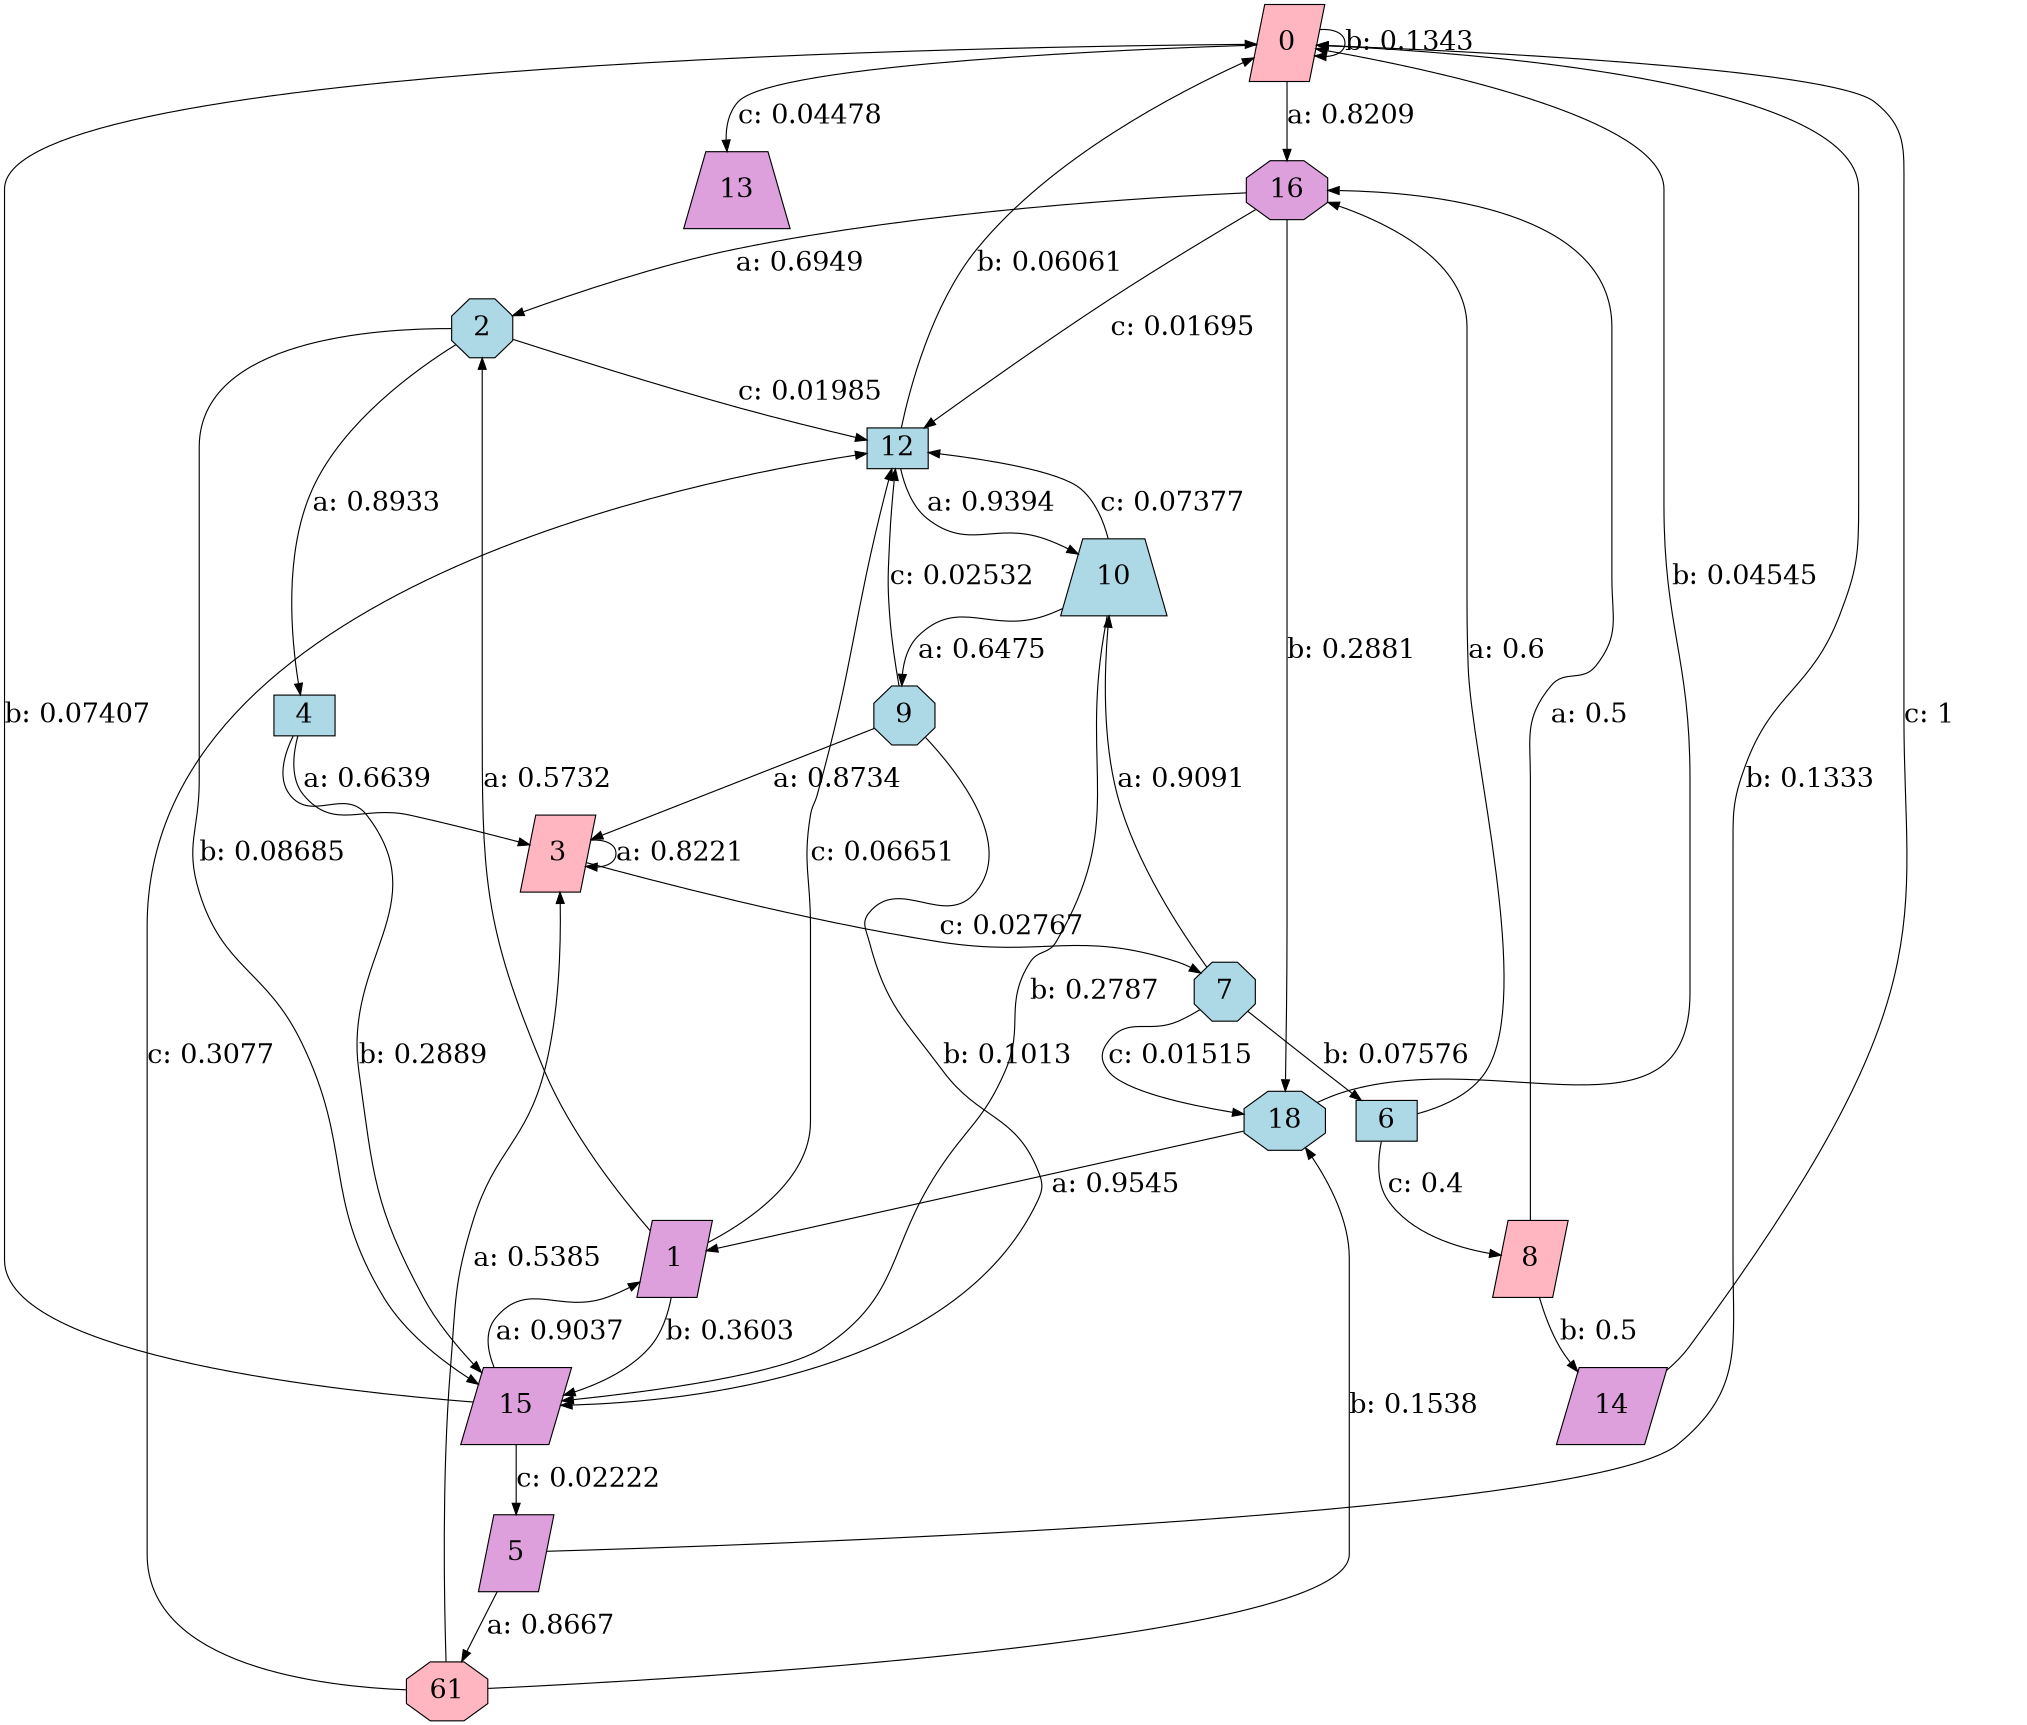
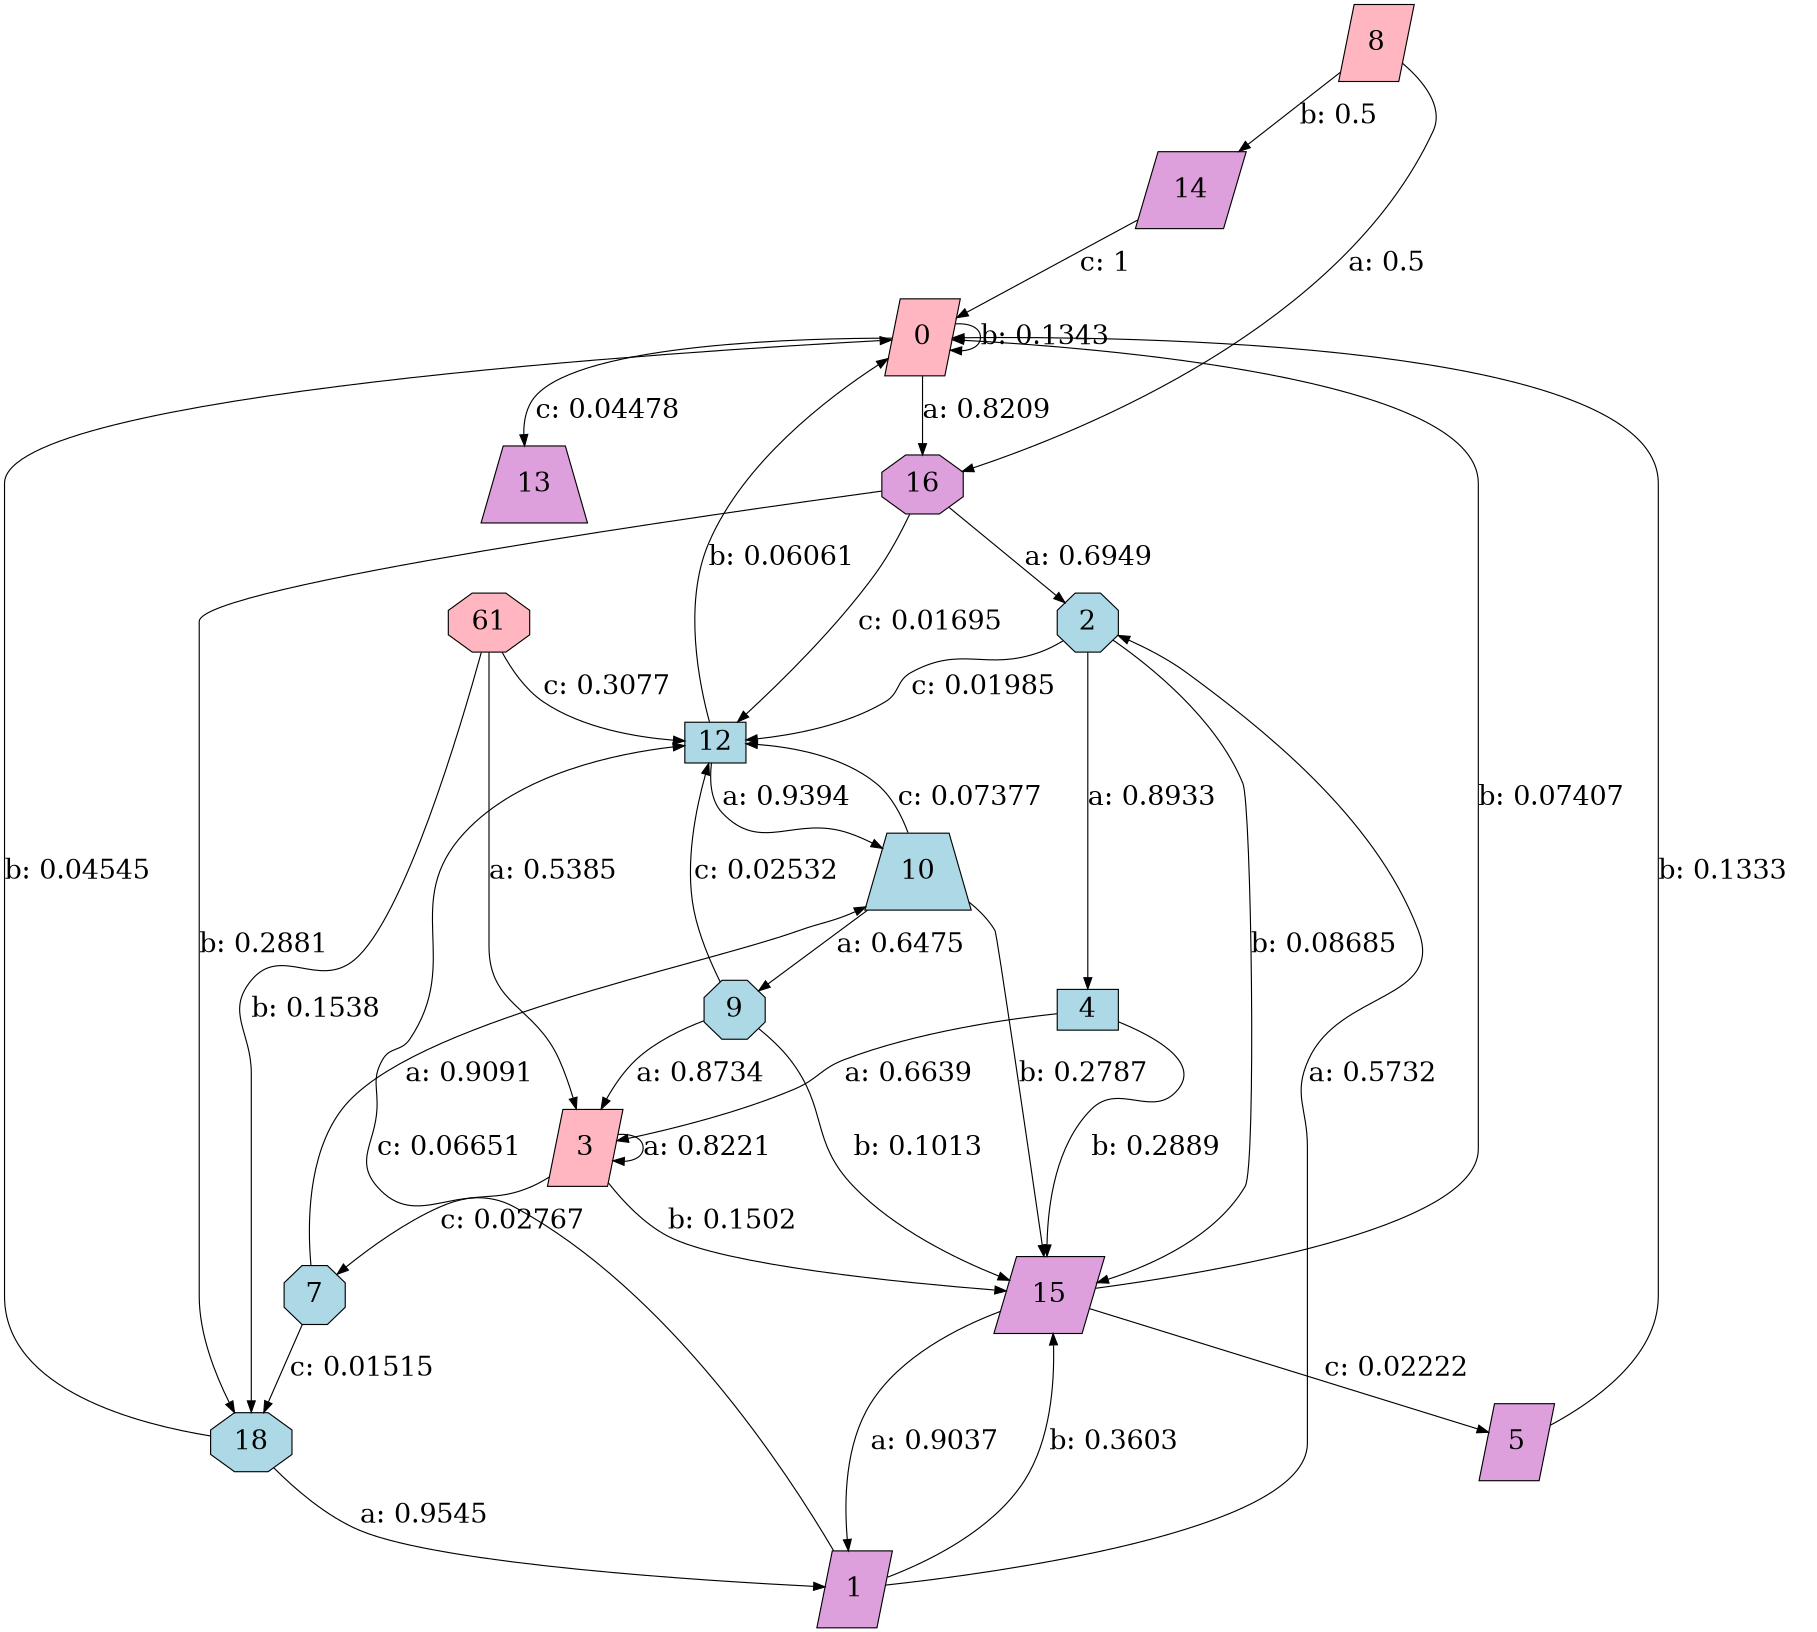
  digraph {
    node [fillcolor=lightblue fontsize=24 shape=parallelogram style=filled]
    edge [fontsize=24]
    0 [fillcolor=lightpink]
    16 [fillcolor=plum shape=octagon]
    13 [fillcolor=plum shape=trapezium]
    2 [shape=octagon]
    12 [shape=box]
    18 [shape=octagon]
    15 [fillcolor=plum]
    4 [shape=box]
    10 [shape=trapezium]
    1 [fillcolor=plum]
    5 [fillcolor=plum]
    3 [fillcolor=lightpink]
    n13 [fillcolor=lightpink label=61 shape=octagon]
    9 [shape=octagon]
    7 [shape=octagon]
-   6 [shape=box]
    8 [fillcolor=lightpink]
    14 [fillcolor=plum]
    0 -> 0 [label="b: 0.1343   "]
    0 -> 16 [label="a: 0.8209   "]
    0 -> 13 [label="c: 0.04478  "]
    16 -> 2 [label="a: 0.6949   "]
    16 -> 12 [label="c: 0.01695  "]
    16 -> 18 [label="b: 0.2881   "]
    2 -> 12 [label="c: 0.01985  "]
    2 -> 15 [label="b: 0.08685  "]
    2 -> 4 [label="a: 0.8933   "]
    12 -> 0 [label="b: 0.06061  "]
    12 -> 10 [label="a: 0.9394   "]
    18 -> 0 [label="b: 0.04545  "]
    18 -> 1 [label="a: 0.9545   "]
    15 -> 0 [label="b: 0.07407  "]
    15 -> 1 [label="a: 0.9037   "]
    15 -> 5 [label="c: 0.02222  "]
    4 -> 15 [label="b: 0.2889   "]
    4 -> 3 [label="a: 0.6639   "]
    10 -> 12 [label="c: 0.07377  "]
    10 -> 15 [label="b: 0.2787   "]
    10 -> 9 [label="a: 0.6475   "]
    1 -> 2 [label="a: 0.5732   "]
    1 -> 12 [label="c: 0.06651  "]
    1 -> 15 [label="b: 0.3603   "]
    5 -> 0 [label="b: 0.1333   "]
-   5 -> n13 [label="a: 0.8667   "]
+   3 -> 15 [label="b: 0.1502   "]
    3 -> 3 [label="a: 0.8221   "]
    3 -> 7 [label="c: 0.02767  "]
    n13 -> 12 [label="c: 0.3077   "]
    n13 -> 18 [label="b: 0.1538   "]
    n13 -> 3 [label="a: 0.5385   "]
    9 -> 12 [label="c: 0.02532  "]
    9 -> 15 [label="b: 0.1013   "]
    9 -> 3 [label="a: 0.8734   "]
    7 -> 18 [label="c: 0.01515  "]
    7 -> 10 [label="a: 0.9091   "]
-   7 -> 6 [label="b: 0.07576  "]
-   6 -> 16 [label="a: 0.6      "]
-   6 -> 8 [label="c: 0.4      "]
    8 -> 16 [label="a: 0.5      "]
    8 -> 14 [label="b: 0.5      "]
    14 -> 0 [label="c: 1        "]
  }
